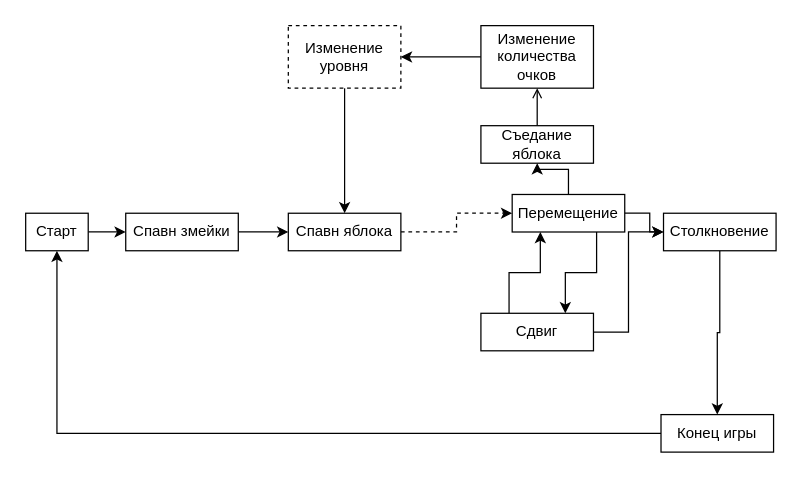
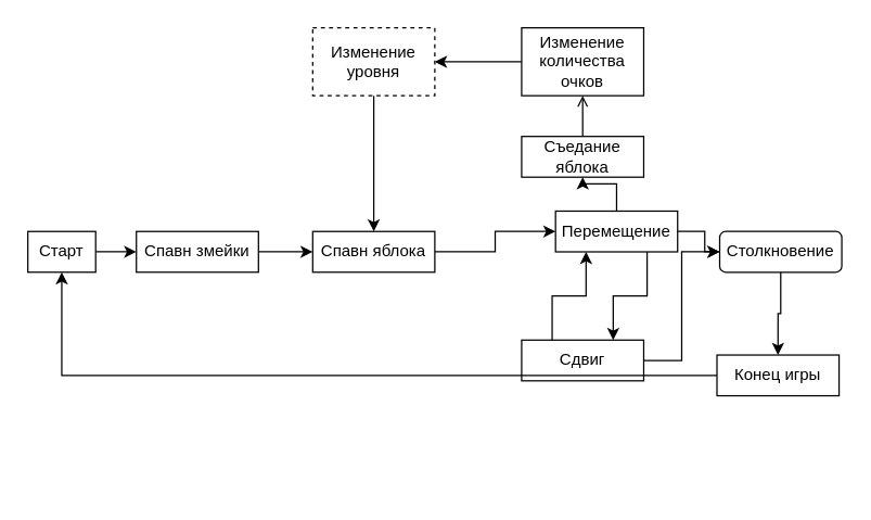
  <mxCell id="0" />
  <mxCell id="1" parent="0" />
  <mxCell id="2" style="edgeStyle=orthogonalEdgeStyle;rounded=0;orthogonalLoop=1;jettySize=auto;html=1;entryX=0;entryY=0.5;entryDx=0;entryDy=0;" parent="1" source="3" target="16" edge="1"><mxGeometry relative="1" as="geometry" /></mxCell>
  <mxCell id="3" value="Старт" style="rounded=0;whiteSpace=wrap;html=1;" parent="1" vertex="1"><mxGeometry x="20" y="170" width="50" height="30" as="geometry" /></mxCell>
  <mxCell id="4" style="edgeStyle=orthogonalEdgeStyle;rounded=0;orthogonalLoop=1;jettySize=auto;html=1;exitX=0.75;exitY=1;exitDx=0;exitDy=0;entryX=0.75;entryY=0;entryDx=0;entryDy=0;" parent="1" source="7" target="14" edge="1"><mxGeometry relative="1" as="geometry" /></mxCell>
  <mxCell id="5" style="edgeStyle=orthogonalEdgeStyle;rounded=0;orthogonalLoop=1;jettySize=auto;html=1;entryX=0;entryY=0.5;entryDx=0;entryDy=0;" parent="1" source="7" target="18" edge="1"><mxGeometry relative="1" as="geometry" /></mxCell>
  <mxCell id="6" style="edgeStyle=orthogonalEdgeStyle;rounded=0;orthogonalLoop=1;jettySize=auto;html=1;entryX=0.5;entryY=1;entryDx=0;entryDy=0;" edge="1" parent="1" source="7" target="11"><mxGeometry relative="1" as="geometry" /></mxCell>
  <mxCell id="7" value="Перемещение" style="rounded=0;whiteSpace=wrap;html=1;" parent="1" vertex="1"><mxGeometry x="409" y="155" width="90" height="30" as="geometry" /></mxCell>
- <mxCell id="8" style="edgeStyle=orthogonalEdgeStyle;rounded=0;orthogonalLoop=1;jettySize=auto;html=1;entryX=0;entryY=0.5;entryDx=0;entryDy=0;dashed=1;" parent="1" source="9" target="7" edge="1"><mxGeometry relative="1" as="geometry" /></mxCell>
+ <mxCell id="8" style="edgeStyle=orthogonalEdgeStyle;rounded=0;orthogonalLoop=1;jettySize=auto;html=1;entryX=0;entryY=0.5;entryDx=0;entryDy=0;" parent="1" source="9" target="7" edge="1"><mxGeometry relative="1" as="geometry" /></mxCell>
  <mxCell id="9" value="Спавн яблока" style="rounded=0;whiteSpace=wrap;html=1;" parent="1" vertex="1"><mxGeometry x="230" y="170" width="90" height="30" as="geometry" /></mxCell>
  <mxCell id="10" style="edgeStyle=orthogonalEdgeStyle;rounded=0;orthogonalLoop=1;jettySize=auto;html=1;entryX=0.5;entryY=1;entryDx=0;entryDy=0;endArrow=open;" edge="1" parent="1" source="11" target="22"><mxGeometry relative="1" as="geometry" /></mxCell>
  <mxCell id="11" value="Съедание яблока" style="rounded=0;whiteSpace=wrap;html=1;" parent="1" vertex="1"><mxGeometry x="384" y="100" width="90" height="30" as="geometry" /></mxCell>
  <mxCell id="12" style="edgeStyle=orthogonalEdgeStyle;rounded=0;orthogonalLoop=1;jettySize=auto;html=1;entryX=0.25;entryY=1;entryDx=0;entryDy=0;exitX=0.25;exitY=0;exitDx=0;exitDy=0;" parent="1" source="14" target="7" edge="1"><mxGeometry relative="1" as="geometry" /></mxCell>
  <mxCell id="13" style="edgeStyle=orthogonalEdgeStyle;rounded=0;orthogonalLoop=1;jettySize=auto;html=1;entryX=0;entryY=0.5;entryDx=0;entryDy=0;" parent="1" source="14" target="18" edge="1"><mxGeometry relative="1" as="geometry" /></mxCell>
  <mxCell id="14" value="Сдвиг" style="rounded=0;whiteSpace=wrap;html=1;" parent="1" vertex="1"><mxGeometry x="384" y="250" width="90" height="30" as="geometry" /></mxCell>
  <mxCell id="15" style="edgeStyle=orthogonalEdgeStyle;rounded=0;orthogonalLoop=1;jettySize=auto;html=1;" parent="1" source="16" target="9" edge="1"><mxGeometry relative="1" as="geometry" /></mxCell>
  <mxCell id="16" value="Спавн змейки" style="rounded=0;whiteSpace=wrap;html=1;" parent="1" vertex="1"><mxGeometry x="100" y="170" width="90" height="30" as="geometry" /></mxCell>
  <mxCell id="17" style="edgeStyle=orthogonalEdgeStyle;rounded=0;orthogonalLoop=1;jettySize=auto;html=1;exitX=0.5;exitY=1;exitDx=0;exitDy=0;entryX=0.5;entryY=0;entryDx=0;entryDy=0;" parent="1" source="18" target="20" edge="1"><mxGeometry relative="1" as="geometry" /></mxCell>
- <mxCell id="18" value="Столкновение" style="rounded=0;whiteSpace=wrap;html=1;" parent="1" vertex="1"><mxGeometry x="530" y="170" width="90" height="30" as="geometry" /></mxCell>
+ <mxCell id="18" value="Столкновение" style="whiteSpace=wrap;html=1;rounded=1;" parent="1" vertex="1"><mxGeometry x="530" y="170" width="90" height="30" as="geometry" /></mxCell>
  <mxCell id="19" style="edgeStyle=orthogonalEdgeStyle;rounded=0;orthogonalLoop=1;jettySize=auto;html=1;exitX=0;exitY=0.5;exitDx=0;exitDy=0;" parent="1" source="20" target="3" edge="1"><mxGeometry relative="1" as="geometry" /></mxCell>
- <mxCell id="20" value="Конец игры" style="rounded=0;whiteSpace=wrap;html=1;" parent="1" vertex="1"><mxGeometry x="528" y="331" width="90" height="30" as="geometry" /></mxCell>
+ <mxCell id="20" value="Конец игры" style="rounded=0;whiteSpace=wrap;html=1;" parent="1" vertex="1"><mxGeometry x="528" y="261" width="90" height="30" as="geometry" /></mxCell>
  <mxCell id="21" style="edgeStyle=orthogonalEdgeStyle;rounded=0;orthogonalLoop=1;jettySize=auto;html=1;entryX=1;entryY=0.5;entryDx=0;entryDy=0;" edge="1" parent="1" source="22" target="24"><mxGeometry relative="1" as="geometry"><mxPoint x="340" y="45" as="targetPoint" /></mxGeometry></mxCell>
  <mxCell id="22" value="Изменение количества очков" style="rounded=0;whiteSpace=wrap;html=1;" vertex="1" parent="1"><mxGeometry x="384" y="20" width="90" height="50" as="geometry" /></mxCell>
  <mxCell id="23" style="edgeStyle=orthogonalEdgeStyle;rounded=0;orthogonalLoop=1;jettySize=auto;html=1;entryX=0.5;entryY=0;entryDx=0;entryDy=0;" edge="1" parent="1" source="24" target="9"><mxGeometry relative="1" as="geometry" /></mxCell>
  <mxCell id="24" value="Изменение уровня" style="rounded=0;whiteSpace=wrap;html=1;dashed=1;" vertex="1" parent="1"><mxGeometry x="230" y="20" width="90" height="50" as="geometry" /></mxCell>
